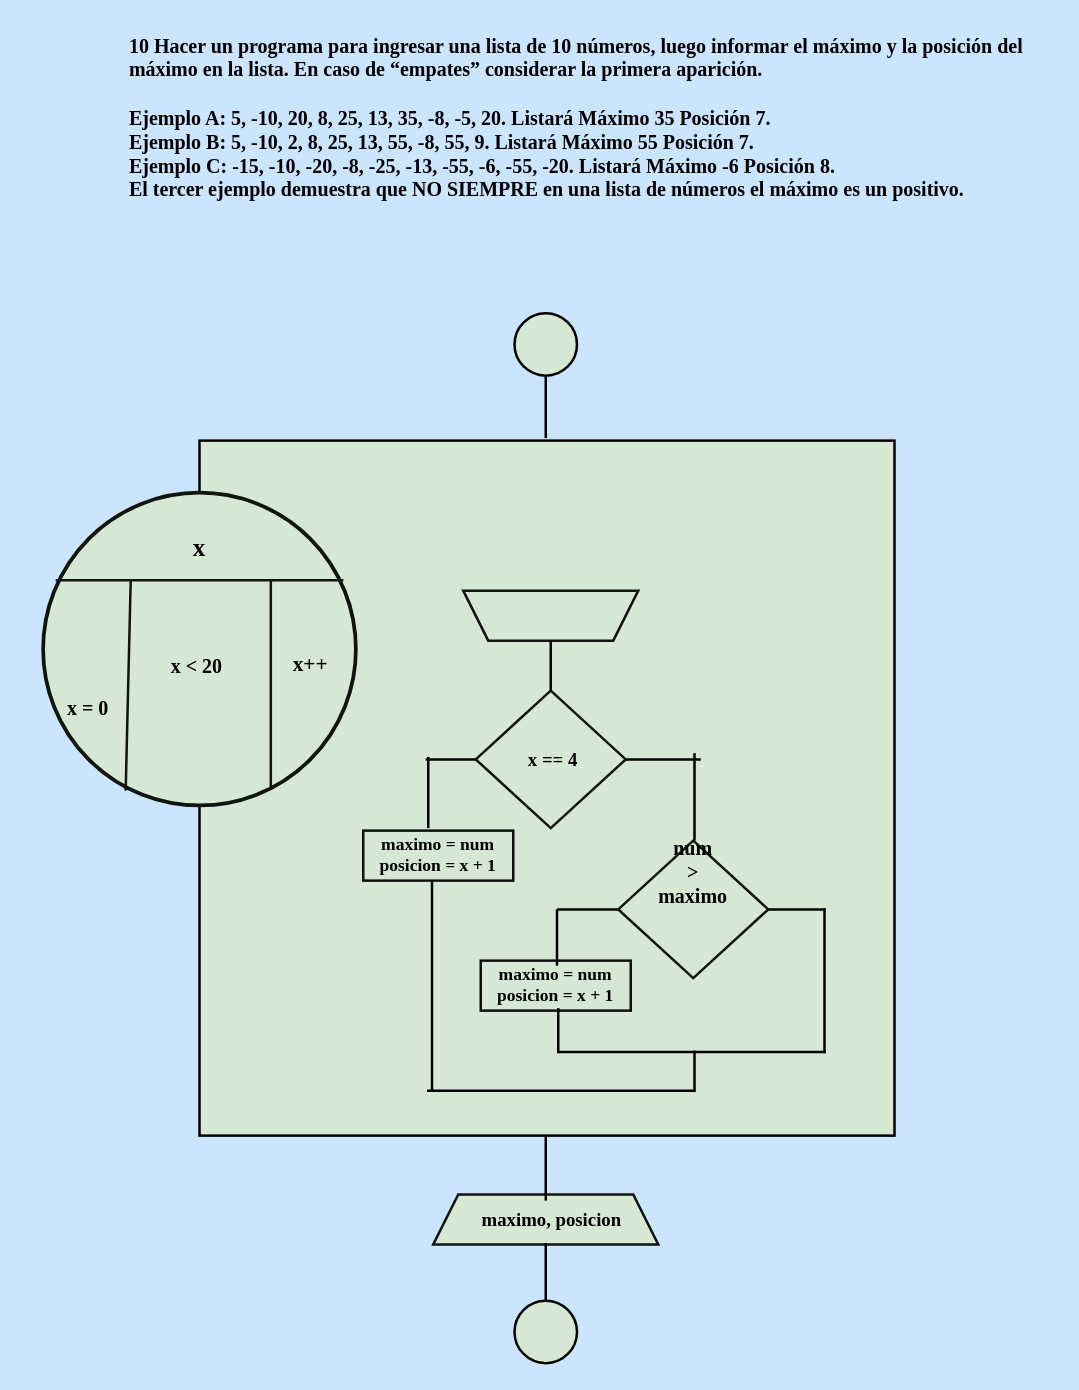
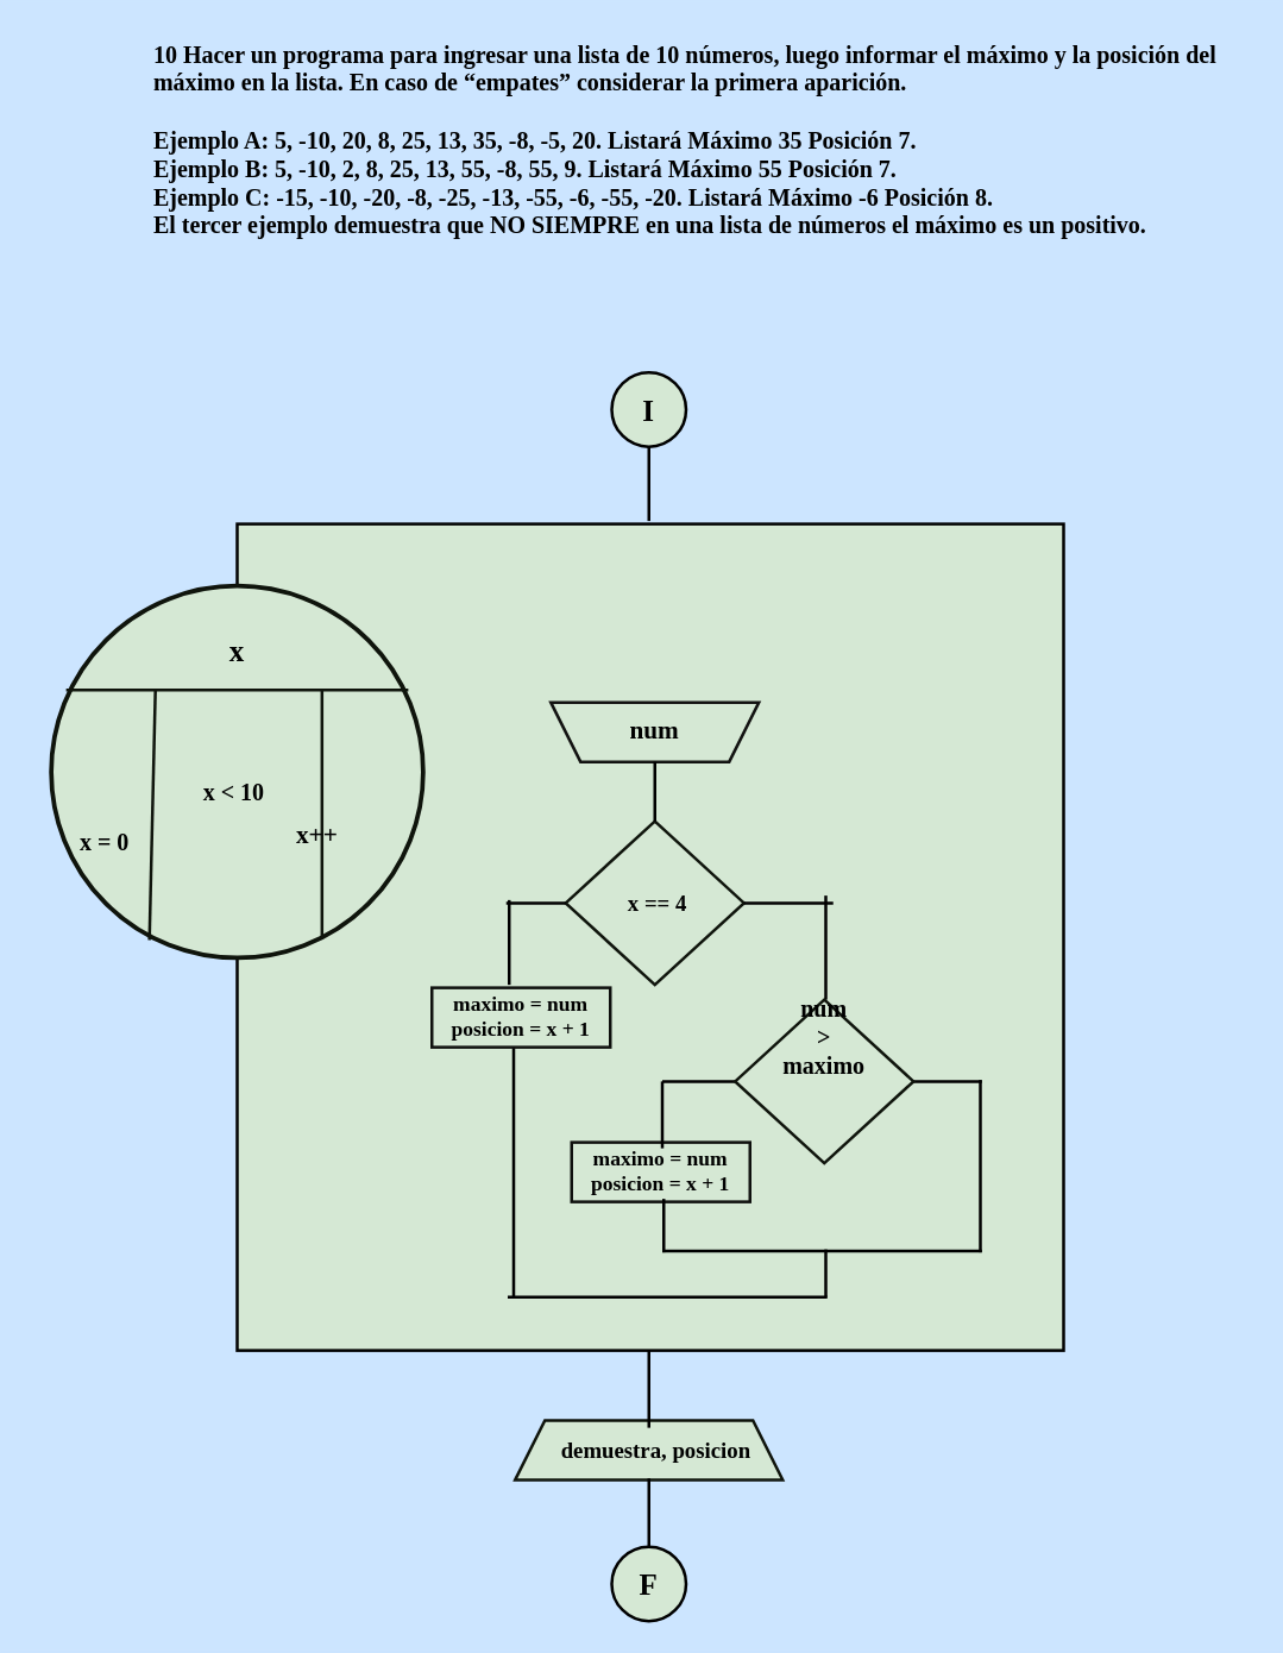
  <mxCell id="0" />
  <mxCell id="1" parent="0" />
  <mxCell id="2" value="&lt;b style=&quot;font-size: 16px;&quot;&gt;&lt;font style=&quot;font-size: 16px;&quot; color=&quot;#000000&quot; face=&quot;Comic Sans MS&quot;&gt;10 Hacer un programa para ingresar una lista de 10 números, luego informar el máximo y la posición del máximo en la lista. En caso de “empates” considerar la primera aparición.&lt;br&gt;&lt;br&gt;Ejemplo A: 5, -10, 20, 8, 25, 13, 35, -8, -5, 20. Listará Máximo 35 Posición 7.&lt;br&gt;Ejemplo B: 5, -10, 2, 8, 25, 13, 55, -8, 55, 9. Listará Máximo 55 Posición 7.&lt;br&gt;Ejemplo C: -15, -10, -20, -8, -25, -13, -55, -6, -55, -20. Listará Máximo -6 Posición 8.&lt;br&gt;El tercer ejemplo demuestra que NO SIEMPRE en una lista de números el máximo es un positivo.&lt;/font&gt;&lt;/b&gt;" style="text;whiteSpace=wrap;html=1;fontFamily=Architects Daughter;fontSource=https%3A%2F%2Ffonts.googleapis.com%2Fcss%3Ffamily%3DArchitects%2BDaughter;" parent="1" vertex="1"><mxGeometry x="101" y="20" width="740" height="180" as="geometry" /></mxCell>
  <mxCell id="3" value="" style="group;aspect=fixed;" parent="1" vertex="1" connectable="0"><mxGeometry x="20" y="250" width="695" height="840" as="geometry" /></mxCell>
  <mxCell id="4" value="" style="group;aspect=fixed;" parent="3" vertex="1" connectable="0"><mxGeometry x="391" width="50" height="50" as="geometry" /></mxCell>
  <mxCell id="5" value="" style="strokeWidth=2;html=1;shape=mxgraph.flowchart.start_2;whiteSpace=wrap;rounded=0;labelBackgroundColor=none;strokeColor=#000000;align=center;verticalAlign=middle;fontFamily=Helvetica;fontSize=12;fontColor=default;fillColor=#d5e8d4;" parent="4" vertex="1"><mxGeometry width="50" height="50" as="geometry" /></mxCell>
+ <mxCell id="6" value="&lt;font size=&quot;1&quot; color=&quot;#000000&quot; face=&quot;Comic Sans MS&quot;&gt;&lt;b style=&quot;font-size: 20px;&quot;&gt;I&lt;/b&gt;&lt;/font&gt;" style="text;strokeColor=none;align=center;fillColor=none;html=1;verticalAlign=middle;whiteSpace=wrap;rounded=0;fontFamily=Architects Daughter;fontSource=https%3A%2F%2Ffonts.googleapis.com%2Fcss%3Ffamily%3DArchitects%2BDaughter;" parent="4" vertex="1"><mxGeometry x="10" y="10" width="30" height="30" as="geometry" /></mxCell>
  <mxCell id="7" value="" style="group;aspect=fixed;" parent="3" vertex="1" connectable="0"><mxGeometry x="391" y="790" width="50" height="50" as="geometry" /></mxCell>
  <mxCell id="8" value="" style="strokeWidth=2;html=1;shape=mxgraph.flowchart.start_2;whiteSpace=wrap;rounded=0;labelBackgroundColor=none;strokeColor=#000000;align=center;verticalAlign=middle;fontFamily=Helvetica;fontSize=12;fontColor=default;fillColor=#d5e8d4;" parent="7" vertex="1"><mxGeometry width="50" height="50" as="geometry" /></mxCell>
+ <mxCell id="9" value="&lt;font size=&quot;1&quot; color=&quot;#000000&quot; face=&quot;Comic Sans MS&quot;&gt;&lt;b style=&quot;font-size: 20px;&quot;&gt;F&lt;/b&gt;&lt;/font&gt;" style="text;strokeColor=none;align=center;fillColor=none;html=1;verticalAlign=middle;whiteSpace=wrap;rounded=0;fontFamily=Architects Daughter;fontSource=https://fonts.googleapis.com/css?family=Architects+Daughter;" parent="7" vertex="1"><mxGeometry x="10" y="10" width="30" height="30" as="geometry" /></mxCell>
  <mxCell id="10" value="" style="group;aspect=fixed;" parent="3" vertex="1" connectable="0"><mxGeometry y="102" width="695" height="556" as="geometry" /></mxCell>
  <mxCell id="11" value="" style="group;aspect=fixed;" parent="10" vertex="1" connectable="0"><mxGeometry width="695" height="556" as="geometry" /></mxCell>
  <mxCell id="12" value="" style="whiteSpace=wrap;html=1;aspect=fixed;rounded=0;labelBackgroundColor=none;strokeColor=#000000;strokeWidth=2;align=center;verticalAlign=middle;fontFamily=Helvetica;fontSize=12;fontColor=default;fillColor=#d5e8d4;" parent="11" vertex="1"><mxGeometry x="139" width="556" height="556" as="geometry" /></mxCell>
  <mxCell id="13" value="" style="group;aspect=fixed;" parent="11" vertex="1" connectable="0"><mxGeometry x="13.9" y="41.7" width="250.2" height="250.2" as="geometry" /></mxCell>
  <mxCell id="14" value="" style="ellipse;whiteSpace=wrap;html=1;aspect=fixed;rounded=0;labelBackgroundColor=none;strokeColor=#0F140C;strokeWidth=3;align=center;verticalAlign=middle;fontFamily=Helvetica;fontSize=12;fontColor=default;fillColor=#d5e8d4;" parent="13" vertex="1"><mxGeometry width="250.2" height="250.2" as="geometry" /></mxCell>
  <mxCell id="15" value="" style="endArrow=none;html=1;rounded=0;strokeColor=#0F140C;fontFamily=Helvetica;fontSize=12;fontColor=default;fillColor=#B2C9AB;strokeWidth=2;" parent="13" edge="1"><mxGeometry width="50" height="50" relative="1" as="geometry"><mxPoint x="240.192" y="70.056" as="sourcePoint" /><mxPoint x="10.008" y="70.056" as="targetPoint" /></mxGeometry></mxCell>
  <mxCell id="16" value="" style="endArrow=none;html=1;rounded=0;strokeColor=#0F140C;fontFamily=Helvetica;fontSize=12;fontColor=default;fillColor=#B2C9AB;exitX=0.264;exitY=0.952;exitDx=0;exitDy=0;exitPerimeter=0;strokeWidth=2;" parent="13" source="14" edge="1"><mxGeometry width="50" height="50" relative="1" as="geometry"><mxPoint x="60.048" y="150.12" as="sourcePoint" /><mxPoint x="70.056" y="70.056" as="targetPoint" /></mxGeometry></mxCell>
  <mxCell id="17" value="" style="endArrow=none;html=1;rounded=0;strokeColor=#0F140C;fontFamily=Helvetica;fontSize=12;fontColor=default;fillColor=#B2C9AB;exitX=0.728;exitY=0.948;exitDx=0;exitDy=0;exitPerimeter=0;strokeWidth=2;" parent="13" source="14" edge="1"><mxGeometry width="50" height="50" relative="1" as="geometry"><mxPoint x="150.12" y="170.136" as="sourcePoint" /><mxPoint x="182.146" y="70.056" as="targetPoint" /></mxGeometry></mxCell>
  <mxCell id="18" value="&lt;font color=&quot;#000000&quot; size=&quot;1&quot; face=&quot;Comic Sans MS&quot;&gt;&lt;b style=&quot;font-size: 20px;&quot;&gt;x&lt;/b&gt;&lt;/font&gt;" style="text;strokeColor=none;align=center;fillColor=none;html=1;verticalAlign=middle;whiteSpace=wrap;rounded=0;fontFamily=Architects Daughter;fontSource=https://fonts.googleapis.com/css?family=Architects+Daughter;" parent="13" vertex="1"><mxGeometry x="95.1" y="28.3" width="60" height="30" as="geometry" /></mxCell>
- <mxCell id="19" value="&lt;font color=&quot;#000000&quot; size=&quot;1&quot; face=&quot;Comic Sans MS&quot;&gt;&lt;b style=&quot;font-size: 17px;&quot;&gt;x++&lt;/b&gt;&lt;/font&gt;" style="text;strokeColor=none;align=center;fillColor=none;html=1;verticalAlign=middle;whiteSpace=wrap;rounded=0;fontFamily=Architects Daughter;fontSource=https://fonts.googleapis.com/css?family=Architects+Daughter;" parent="13" vertex="1"><mxGeometry x="189.1" y="128.3" width="50" height="20" as="geometry" /></mxCell>
+ <mxCell id="19" value="&lt;font color=&quot;#000000&quot; size=&quot;1&quot; face=&quot;Comic Sans MS&quot;&gt;&lt;b style=&quot;font-size: 17px;&quot;&gt;x++&lt;/b&gt;&lt;/font&gt;" style="text;strokeColor=none;align=center;fillColor=none;html=1;verticalAlign=middle;whiteSpace=wrap;rounded=0;fontFamily=Architects Daughter;fontSource=https://fonts.googleapis.com/css?family=Architects+Daughter;" parent="13" vertex="1"><mxGeometry x="154.1" y="158.3" width="50" height="20" as="geometry" /></mxCell>
  <mxCell id="20" value="" style="group;aspect=fixed;" parent="11" vertex="1" connectable="0"><mxGeometry x="350" y="120" width="140" height="40" as="geometry" /></mxCell>
  <mxCell id="21" value="" style="shape=trapezoid;perimeter=trapezoidPerimeter;whiteSpace=wrap;html=1;fixedSize=1;rounded=0;labelBackgroundColor=none;strokeColor=#121211;strokeWidth=2;align=center;verticalAlign=middle;fontFamily=Helvetica;fontSize=12;fontColor=default;fillColor=#d5e8d4;direction=west;container=0;" parent="20" vertex="1"><mxGeometry width="140" height="40" as="geometry"><mxRectangle x="-1020" y="-650" width="50" height="40" as="alternateBounds" /></mxGeometry></mxCell>
+ <mxCell id="22" value="&lt;font color=&quot;#000000&quot; size=&quot;1&quot; face=&quot;Comic Sans MS&quot;&gt;&lt;b style=&quot;font-size: 17px;&quot;&gt;num&lt;/b&gt;&lt;/font&gt;" style="text;strokeColor=none;align=center;fillColor=none;html=1;verticalAlign=middle;whiteSpace=wrap;rounded=0;fontFamily=Architects Daughter;fontSource=https://fonts.googleapis.com/css?family=Architects+Daughter;container=0;" parent="20" vertex="1"><mxGeometry x="40" y="5" width="60" height="30" as="geometry" /></mxCell>
  <mxCell id="23" value="" style="group;aspect=fixed;" parent="11" vertex="1" connectable="0"><mxGeometry x="360" y="200" width="120" height="110" as="geometry" /></mxCell>
  <mxCell id="24" value="" style="rhombus;whiteSpace=wrap;html=1;rounded=0;labelBackgroundColor=none;strokeColor=#0F140C;strokeWidth=2;align=center;verticalAlign=middle;fontFamily=Helvetica;fontSize=12;fontColor=default;fillColor=#d5e8d4;" parent="23" vertex="1"><mxGeometry width="120" height="110" as="geometry" /></mxCell>
  <mxCell id="25" value="&lt;font face=&quot;Comic Sans MS&quot; color=&quot;#000000&quot;&gt;&lt;span style=&quot;font-size: 15px;&quot;&gt;&lt;b&gt;x == 4&lt;/b&gt;&lt;/span&gt;&lt;/font&gt;" style="text;strokeColor=none;align=center;fillColor=none;html=1;verticalAlign=middle;whiteSpace=wrap;rounded=0;fontFamily=Architects Daughter;fontSource=https://fonts.googleapis.com/css?family=Architects+Daughter;" parent="23" vertex="1"><mxGeometry x="32" y="30" width="60" height="50" as="geometry" /></mxCell>
  <mxCell id="26" value="" style="line;strokeWidth=2;direction=south;html=1;hachureGap=4;fontFamily=Architects Daughter;fontSource=https://fonts.googleapis.com/css?family=Architects+Daughter;strokeColor=#000000;" parent="11" vertex="1"><mxGeometry x="415" y="160" width="10" height="40" as="geometry" /></mxCell>
  <mxCell id="27" value="" style="line;strokeWidth=2;html=1;perimeter=backbonePerimeter;points=[];outlineConnect=0;hachureGap=4;fontFamily=Architects Daughter;fontSource=https://fonts.googleapis.com/css?family=Architects+Daughter;strokeColor=#000000;" parent="11" vertex="1"><mxGeometry x="320" y="250" width="40" height="10" as="geometry" /></mxCell>
  <mxCell id="28" value="" style="line;strokeWidth=2;html=1;perimeter=backbonePerimeter;points=[];outlineConnect=0;hachureGap=4;fontFamily=Architects Daughter;fontSource=https://fonts.googleapis.com/css?family=Architects+Daughter;strokeColor=#000000;" parent="11" vertex="1"><mxGeometry x="480" y="250" width="60" height="10" as="geometry" /></mxCell>
  <mxCell id="29" value="" style="line;strokeWidth=2;direction=south;html=1;hachureGap=4;fontFamily=Architects Daughter;fontSource=https://fonts.googleapis.com/css?family=Architects+Daughter;strokeColor=#000000;" parent="11" vertex="1"><mxGeometry x="530" y="250" width="10" height="70" as="geometry" /></mxCell>
  <mxCell id="30" value="" style="line;strokeWidth=2;html=1;perimeter=backbonePerimeter;points=[];outlineConnect=0;hachureGap=4;fontFamily=Architects Daughter;fontSource=https://fonts.googleapis.com/css?family=Architects+Daughter;strokeColor=#000000;" parent="11" vertex="1"><mxGeometry x="425" y="370" width="50" height="10" as="geometry" /></mxCell>
  <mxCell id="31" value="" style="line;strokeWidth=2;html=1;perimeter=backbonePerimeter;points=[];outlineConnect=0;hachureGap=4;fontFamily=Architects Daughter;fontSource=https://fonts.googleapis.com/css?family=Architects+Daughter;strokeColor=#000000;" parent="11" vertex="1"><mxGeometry x="590" y="370" width="50" height="10" as="geometry" /></mxCell>
  <mxCell id="32" value="" style="line;strokeWidth=2;direction=south;html=1;hachureGap=4;fontFamily=Architects Daughter;fontSource=https://fonts.googleapis.com/css?family=Architects+Daughter;strokeColor=#000000;" vertex="1" parent="11"><mxGeometry x="320" y="350" width="10" height="170" as="geometry" /></mxCell>
  <mxCell id="33" value="" style="line;strokeWidth=2;direction=south;html=1;hachureGap=4;fontFamily=Architects Daughter;fontSource=https://fonts.googleapis.com/css?family=Architects+Daughter;strokeColor=#000000;" vertex="1" parent="11"><mxGeometry x="530" y="488" width="10" height="32" as="geometry" /></mxCell>
  <mxCell id="34" value="&lt;font color=&quot;#000000&quot; size=&quot;1&quot; face=&quot;Comic Sans MS&quot;&gt;&lt;b style=&quot;font-size: 16px;&quot;&gt;x = 0&lt;/b&gt;&lt;/font&gt;" style="text;strokeColor=none;align=center;fillColor=none;html=1;verticalAlign=middle;whiteSpace=wrap;rounded=0;fontFamily=Architects Daughter;fontSource=https://fonts.googleapis.com/css?family=Architects+Daughter;" parent="10" vertex="1"><mxGeometry x="25" y="204" width="50" height="20" as="geometry" /></mxCell>
- <mxCell id="35" value="&lt;font color=&quot;#000000&quot; size=&quot;1&quot; face=&quot;Comic Sans MS&quot;&gt;&lt;b style=&quot;font-size: 16px;&quot;&gt;x &amp;lt; 20&lt;/b&gt;&lt;/font&gt;" style="text;strokeColor=none;align=center;fillColor=none;html=1;verticalAlign=middle;whiteSpace=wrap;rounded=0;fontFamily=Architects Daughter;fontSource=https://fonts.googleapis.com/css?family=Architects+Daughter;" parent="10" vertex="1"><mxGeometry x="107" y="170" width="60" height="20" as="geometry" /></mxCell>
+ <mxCell id="35" value="&lt;font color=&quot;#000000&quot; size=&quot;1&quot; face=&quot;Comic Sans MS&quot;&gt;&lt;b style=&quot;font-size: 16px;&quot;&gt;x &amp;lt; 10&lt;/b&gt;&lt;/font&gt;" style="text;strokeColor=none;align=center;fillColor=none;html=1;verticalAlign=middle;whiteSpace=wrap;rounded=0;fontFamily=Architects Daughter;fontSource=https://fonts.googleapis.com/css?family=Architects+Daughter;" parent="10" vertex="1"><mxGeometry x="107" y="170" width="60" height="20" as="geometry" /></mxCell>
  <mxCell id="36" value="" style="group;aspect=fixed;" parent="10" vertex="1" connectable="0"><mxGeometry x="474" y="320" width="120" height="110" as="geometry" /></mxCell>
  <mxCell id="37" value="" style="rhombus;whiteSpace=wrap;html=1;rounded=0;labelBackgroundColor=none;strokeColor=#0F140C;strokeWidth=2;align=center;verticalAlign=middle;fontFamily=Helvetica;fontSize=12;fontColor=default;fillColor=#d5e8d4;aspect=fixed;" parent="36" vertex="1"><mxGeometry width="120" height="110" as="geometry" /></mxCell>
  <mxCell id="38" value="&lt;font color=&quot;#000000&quot; size=&quot;1&quot; face=&quot;Comic Sans MS&quot;&gt;&lt;b style=&quot;font-size: 16px;&quot;&gt;num&lt;/b&gt;&lt;/font&gt;&lt;div&gt;&lt;font color=&quot;#000000&quot; size=&quot;1&quot; face=&quot;Comic Sans MS&quot;&gt;&lt;b style=&quot;font-size: 16px;&quot;&gt;&amp;gt;&lt;/b&gt;&lt;/font&gt;&lt;/div&gt;&lt;div&gt;&lt;font color=&quot;#000000&quot; size=&quot;1&quot; face=&quot;Comic Sans MS&quot;&gt;&lt;b style=&quot;font-size: 16px;&quot;&gt;maximo&lt;/b&gt;&lt;/font&gt;&lt;/div&gt;" style="text;strokeColor=none;align=center;fillColor=none;html=1;verticalAlign=middle;whiteSpace=wrap;rounded=0;fontFamily=Architects Daughter;fontSource=https://fonts.googleapis.com/css?family=Architects+Daughter;aspect=fixed;" parent="36" vertex="1"><mxGeometry x="30" y="10" width="60" height="30" as="geometry" /></mxCell>
  <mxCell id="39" value="" style="group;aspect=fixed;" parent="10" vertex="1" connectable="0"><mxGeometry x="270" y="312" width="120" height="40" as="geometry" /></mxCell>
  <mxCell id="40" value="" style="rounded=0;whiteSpace=wrap;html=1;labelBackgroundColor=none;strokeColor=#0f100e;strokeWidth=2;align=center;verticalAlign=middle;fontFamily=Helvetica;fontSize=12;fontColor=default;fillColor=#d5e8d4;" parent="39" vertex="1"><mxGeometry width="120" height="40" as="geometry" /></mxCell>
  <mxCell id="41" value="&lt;font size=&quot;1&quot; face=&quot;Comic Sans MS&quot; color=&quot;#000000&quot;&gt;&lt;b style=&quot;font-size: 14px;&quot;&gt;maximo = num&lt;/b&gt;&lt;/font&gt;&lt;div&gt;&lt;font size=&quot;1&quot; face=&quot;Comic Sans MS&quot; color=&quot;#000000&quot;&gt;&lt;b style=&quot;font-size: 14px;&quot;&gt;posicion = x + 1&lt;/b&gt;&lt;/font&gt;&lt;/div&gt;" style="text;strokeColor=none;align=center;fillColor=none;html=1;verticalAlign=middle;whiteSpace=wrap;rounded=0;fontFamily=Architects Daughter;fontSource=https://fonts.googleapis.com/css?family=Architects+Daughter;" parent="39" vertex="1"><mxGeometry y="5" width="120" height="30" as="geometry" /></mxCell>
  <mxCell id="42" value="" style="group;aspect=fixed;" parent="10" vertex="1" connectable="0"><mxGeometry x="364" y="416" width="120" height="40" as="geometry" /></mxCell>
  <mxCell id="43" value="" style="rounded=0;whiteSpace=wrap;html=1;labelBackgroundColor=none;strokeColor=#0f100e;strokeWidth=2;align=center;verticalAlign=middle;fontFamily=Helvetica;fontSize=12;fontColor=default;fillColor=#d5e8d4;" parent="42" vertex="1"><mxGeometry width="120" height="40" as="geometry" /></mxCell>
  <mxCell id="44" value="&lt;font size=&quot;1&quot; face=&quot;Comic Sans MS&quot; color=&quot;#000000&quot;&gt;&lt;b style=&quot;font-size: 14px;&quot;&gt;maximo = num&lt;/b&gt;&lt;/font&gt;&lt;div&gt;&lt;font size=&quot;1&quot; face=&quot;Comic Sans MS&quot; color=&quot;#000000&quot;&gt;&lt;b style=&quot;font-size: 14px;&quot;&gt;posicion = x + 1&lt;/b&gt;&lt;/font&gt;&lt;/div&gt;" style="text;strokeColor=none;align=center;fillColor=none;html=1;verticalAlign=middle;whiteSpace=wrap;rounded=0;fontFamily=Architects Daughter;fontSource=https://fonts.googleapis.com/css?family=Architects+Daughter;" parent="42" vertex="1"><mxGeometry y="5" width="120" height="30" as="geometry" /></mxCell>
  <mxCell id="45" value="" style="line;strokeWidth=2;direction=south;html=1;hachureGap=4;fontFamily=Architects Daughter;fontSource=https://fonts.googleapis.com/css?family=Architects+Daughter;strokeColor=#000000;" parent="10" vertex="1"><mxGeometry x="421" y="454" width="10" height="36" as="geometry" /></mxCell>
  <mxCell id="46" value="" style="line;strokeWidth=2;direction=south;html=1;hachureGap=4;fontFamily=Architects Daughter;fontSource=https://fonts.googleapis.com/css?family=Architects+Daughter;strokeColor=#000000;" parent="10" vertex="1"><mxGeometry x="317" y="253" width="10" height="57" as="geometry" /></mxCell>
  <mxCell id="47" value="" style="line;strokeWidth=2;direction=south;html=1;hachureGap=4;fontFamily=Architects Daughter;fontSource=https://fonts.googleapis.com/css?family=Architects+Daughter;strokeColor=#000000;" parent="10" vertex="1"><mxGeometry x="634" y="374" width="10" height="116" as="geometry" /></mxCell>
  <mxCell id="48" value="" style="line;strokeWidth=2;direction=south;html=1;hachureGap=4;fontFamily=Architects Daughter;fontSource=https://fonts.googleapis.com/css?family=Architects+Daughter;strokeColor=#000000;" parent="10" vertex="1"><mxGeometry x="420" y="375" width="10" height="45" as="geometry" /></mxCell>
  <mxCell id="49" value="" style="line;strokeWidth=2;html=1;perimeter=backbonePerimeter;points=[];outlineConnect=0;hachureGap=4;fontFamily=Architects Daughter;fontSource=https://fonts.googleapis.com/css?family=Architects+Daughter;strokeColor=#000000;" parent="10" vertex="1"><mxGeometry x="425" y="484" width="215" height="10" as="geometry" /></mxCell>
  <mxCell id="50" value="" style="group;aspect=fixed;" parent="3" vertex="1" connectable="0"><mxGeometry x="326" y="700" width="180" height="50" as="geometry" /></mxCell>
  <mxCell id="51" value="" style="shape=trapezoid;perimeter=trapezoidPerimeter;whiteSpace=wrap;html=1;fixedSize=1;rounded=0;labelBackgroundColor=none;strokeColor=#0F140C;strokeWidth=2;align=center;verticalAlign=middle;fontFamily=Helvetica;fontSize=12;fontColor=default;fillColor=#d5e8d4;" parent="50" vertex="1"><mxGeometry y="5" width="180" height="40" as="geometry" /></mxCell>
- <mxCell id="52" value="&lt;b&gt;&lt;font color=&quot;#000000&quot; style=&quot;font-size: 15px;&quot; face=&quot;Comic Sans MS&quot;&gt;maximo, posicion&lt;/font&gt;&lt;/b&gt;" style="text;strokeColor=none;align=center;fillColor=none;html=1;verticalAlign=middle;whiteSpace=wrap;rounded=0;fontFamily=Architects Daughter;fontSource=https://fonts.googleapis.com/css?family=Architects+Daughter;" parent="50" vertex="1"><mxGeometry x="10" width="170" height="50" as="geometry" /></mxCell>
+ <mxCell id="52" value="&lt;b&gt;&lt;font color=&quot;#000000&quot; style=&quot;font-size: 15px;&quot; face=&quot;Comic Sans MS&quot;&gt;demuestra, posicion&lt;/font&gt;&lt;/b&gt;" style="text;strokeColor=none;align=center;fillColor=none;html=1;verticalAlign=middle;whiteSpace=wrap;rounded=0;fontFamily=Architects Daughter;fontSource=https://fonts.googleapis.com/css?family=Architects+Daughter;" parent="50" vertex="1"><mxGeometry x="10" width="170" height="50" as="geometry" /></mxCell>
  <mxCell id="53" value="" style="line;strokeWidth=2;direction=south;html=1;hachureGap=4;fontFamily=Architects Daughter;fontSource=https://fonts.googleapis.com/css?family=Architects+Daughter;strokeColor=#000000;" parent="3" vertex="1"><mxGeometry x="411" y="50" width="10" height="50" as="geometry" /></mxCell>
  <mxCell id="54" value="" style="line;strokeWidth=2;direction=south;html=1;hachureGap=4;fontFamily=Architects Daughter;fontSource=https://fonts.googleapis.com/css?family=Architects+Daughter;strokeColor=#000000;" parent="3" vertex="1"><mxGeometry x="411" y="658" width="10" height="52" as="geometry" /></mxCell>
  <mxCell id="55" value="" style="line;strokeWidth=2;direction=south;html=1;hachureGap=4;fontFamily=Architects Daughter;fontSource=https://fonts.googleapis.com/css?family=Architects+Daughter;strokeColor=#000000;" parent="3" vertex="1"><mxGeometry x="411" y="744" width="10" height="46" as="geometry" /></mxCell>
  <mxCell id="56" value="" style="line;strokeWidth=2;html=1;perimeter=backbonePerimeter;points=[];outlineConnect=0;hachureGap=4;fontFamily=Architects Daughter;fontSource=https://fonts.googleapis.com/css?family=Architects+Daughter;strokeColor=#000000;" vertex="1" parent="1"><mxGeometry x="341" y="867" width="215" height="10" as="geometry" /></mxCell>
